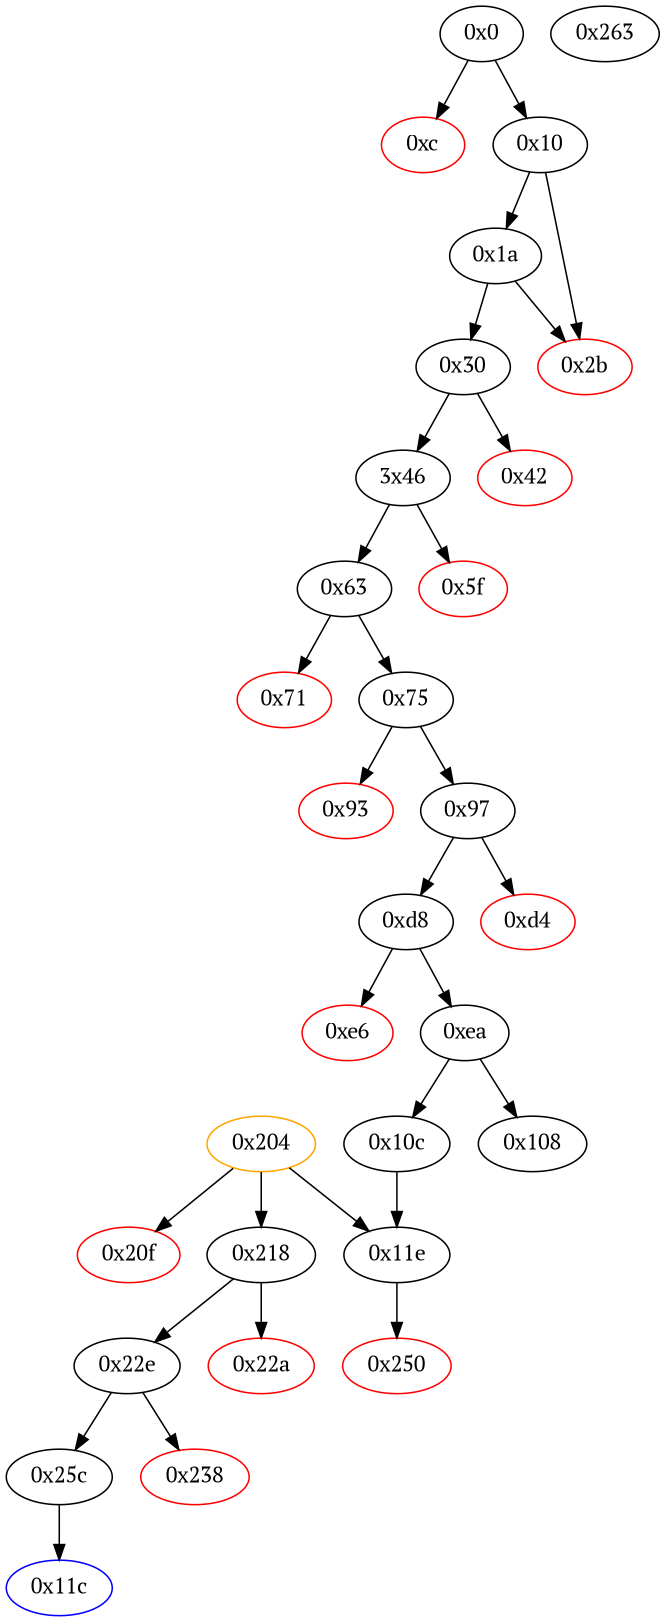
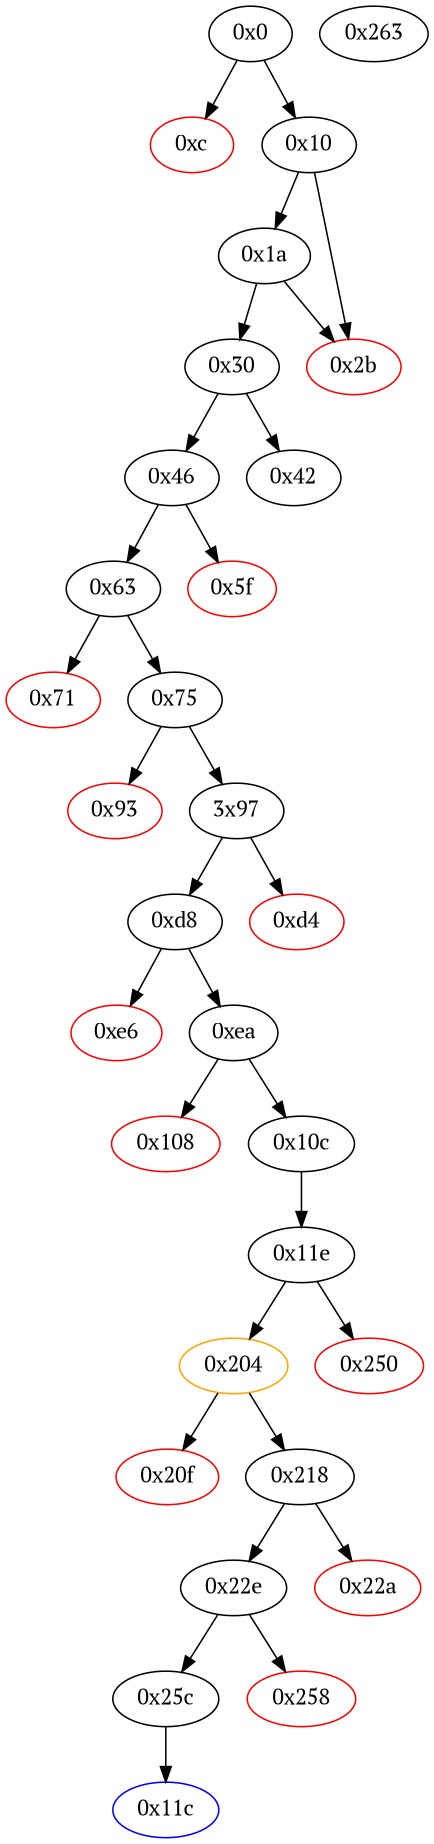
  strict digraph {
    fontname="PT Serif"
    node [fillcolor=white fontname="PT Serif" style=filled]
    edge [fontname="PT Serif"]
    "0x30"
-   "0x46" [label="3x46"]
-   "0x42" [color=red]
+   "0x46"
+   "0x42" [color=black]
    "0x63"
    "0x5f" [color=red]
    "0xe6" [color=red]
    "0x204" [color=orange]
    "0x11e"
    n9 [color=red label="0x250"]
    "0x20f" [color=red]
    "0x218"
-   "0x108" [color=black]
+   "0x108" [color=red]
    "0xc" [color=red]
    "0x22e"
    "0x22a" [color=red]
    "0x71" [color=red]
    "0x75"
    "0x93" [color=red]
-   "0x97"
+   "0x97" [label="3x97"]
    "0xea"
    "0x10c"
    "0xd8"
    "0x25c"
-   "0x258" [color=red label="0x238"]
+   "0x258" [color=red]
    "0x11c" [color=blue]
    "0x1a"
    "0x2b" [color=red]
    "0x0"
    "0x10"
    "0xd4" [color=red]
    "0x263"
    "0x30" -> "0x46"
    "0x30" -> "0x42"
    "0x46" -> "0x63"
    "0x46" -> "0x5f"
    "0x63" -> "0x71"
    "0x63" -> "0x75"
    "0x204" -> "0x20f"
    "0x204" -> "0x218"
-   "0x204" -> "0x11e"
+   "0x11e" -> "0x204"
    "0x11e" -> n9
    "0x218" -> "0x22e"
    "0x218" -> "0x22a"
    "0x22e" -> "0x25c"
    "0x22e" -> "0x258"
    "0x75" -> "0x93"
    "0x75" -> "0x97"
    "0x97" -> "0xd8"
    "0x97" -> "0xd4"
    "0xea" -> "0x108"
    "0xea" -> "0x10c"
    "0x10c" -> "0x11e"
    "0xd8" -> "0xe6"
    "0xd8" -> "0xea"
    "0x25c" -> "0x11c"
    "0x1a" -> "0x30"
    "0x1a" -> "0x2b"
    "0x0" -> "0xc"
    "0x0" -> "0x10"
    "0x10" -> "0x1a"
    "0x10" -> "0x2b"
  }
